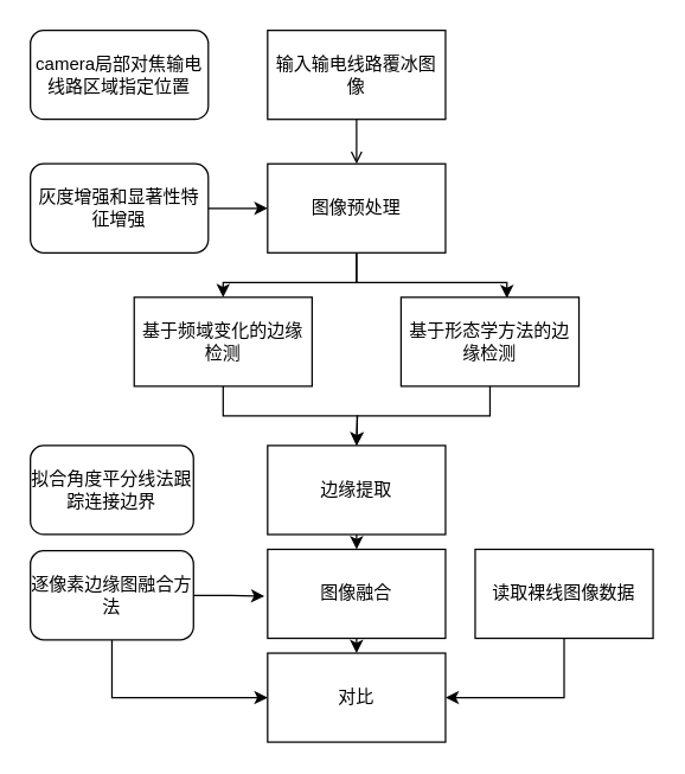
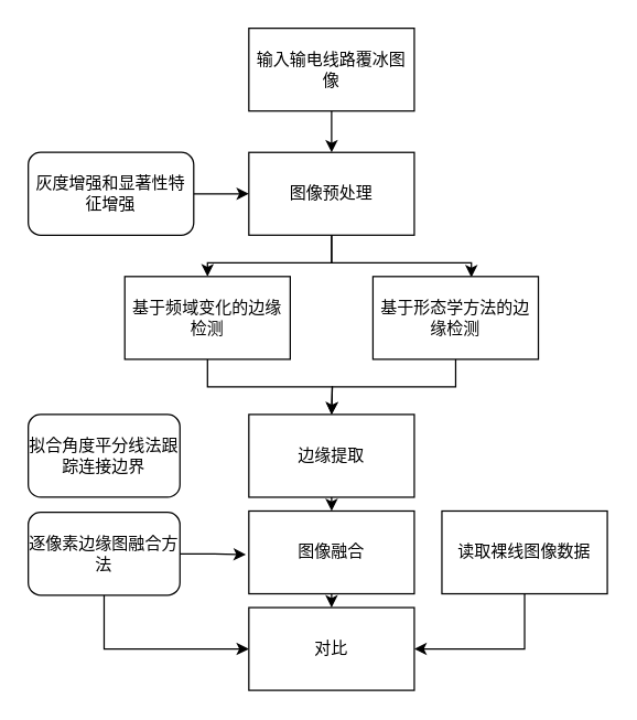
  <mxCell id="0" />
  <mxCell id="1" parent="0" />
- <mxCell id="2" style="edgeStyle=orthogonalEdgeStyle;rounded=0;orthogonalLoop=1;jettySize=auto;html=1;exitX=0.5;exitY=1;exitDx=0;exitDy=0;entryX=0.5;entryY=0;entryDx=0;entryDy=0;endArrow=open;" edge="1" parent="1" source="3" target="7"><mxGeometry relative="1" as="geometry" /></mxCell>
+ <mxCell id="2" style="edgeStyle=orthogonalEdgeStyle;rounded=0;orthogonalLoop=1;jettySize=auto;html=1;exitX=0.5;exitY=1;exitDx=0;exitDy=0;entryX=0.5;entryY=0;entryDx=0;entryDy=0;" edge="1" parent="1" source="3" target="7"><mxGeometry relative="1" as="geometry" /></mxCell>
  <mxCell id="3" value="输入输电线路覆冰图像" style="rounded=0;whiteSpace=wrap;html=1;" vertex="1" parent="1"><mxGeometry x="180" y="20" width="120" height="60" as="geometry" /></mxCell>
- <mxCell id="4" value="&lt;span&gt;camera局部对焦输电线路区域指定位置&lt;/span&gt;" style="rounded=1;whiteSpace=wrap;html=1;" vertex="1" parent="1"><mxGeometry x="20" y="20" width="120" height="60" as="geometry" /></mxCell>
  <mxCell id="5" style="edgeStyle=orthogonalEdgeStyle;rounded=0;orthogonalLoop=1;jettySize=auto;html=1;exitX=0.5;exitY=1;exitDx=0;exitDy=0;" edge="1" parent="1" source="7" target="11"><mxGeometry relative="1" as="geometry"><Array as="points"><mxPoint x="240" y="190" /><mxPoint x="150" y="190" /></Array></mxGeometry></mxCell>
  <mxCell id="6" style="edgeStyle=orthogonalEdgeStyle;rounded=0;orthogonalLoop=1;jettySize=auto;html=1;exitX=0.5;exitY=1;exitDx=0;exitDy=0;entryX=0.595;entryY=0.01;entryDx=0;entryDy=0;entryPerimeter=0;" edge="1" parent="1" source="7" target="13"><mxGeometry relative="1" as="geometry"><Array as="points"><mxPoint x="240" y="190" /><mxPoint x="341" y="190" /></Array></mxGeometry></mxCell>
  <mxCell id="7" value="图像预处理" style="rounded=0;whiteSpace=wrap;html=1;" vertex="1" parent="1"><mxGeometry x="180" y="110" width="120" height="60" as="geometry" /></mxCell>
  <mxCell id="8" style="edgeStyle=orthogonalEdgeStyle;rounded=0;orthogonalLoop=1;jettySize=auto;html=1;exitX=1;exitY=0.5;exitDx=0;exitDy=0;entryX=0;entryY=0.5;entryDx=0;entryDy=0;" edge="1" parent="1" source="9" target="7"><mxGeometry relative="1" as="geometry" /></mxCell>
  <mxCell id="9" value="灰度增强和显著性特征增强" style="rounded=1;whiteSpace=wrap;html=1;" vertex="1" parent="1"><mxGeometry x="20" y="110" width="120" height="60" as="geometry" /></mxCell>
  <mxCell id="10" style="edgeStyle=orthogonalEdgeStyle;rounded=0;orthogonalLoop=1;jettySize=auto;html=1;exitX=0.5;exitY=1;exitDx=0;exitDy=0;entryX=0.5;entryY=0;entryDx=0;entryDy=0;" edge="1" parent="1" source="11"><mxGeometry relative="1" as="geometry"><mxPoint x="240" y="300" as="targetPoint" /></mxGeometry></mxCell>
  <mxCell id="11" value="基于频域变化的边缘检测" style="rounded=0;whiteSpace=wrap;html=1;" vertex="1" parent="1"><mxGeometry x="90" y="200" width="120" height="60" as="geometry" /></mxCell>
  <mxCell id="12" style="edgeStyle=orthogonalEdgeStyle;rounded=0;orthogonalLoop=1;jettySize=auto;html=1;exitX=0.5;exitY=1;exitDx=0;exitDy=0;" edge="1" parent="1" source="13"><mxGeometry relative="1" as="geometry"><mxPoint x="240" y="300" as="targetPoint" /></mxGeometry></mxCell>
  <mxCell id="13" value="基于形态学方法的边缘检测" style="rounded=0;whiteSpace=wrap;html=1;" vertex="1" parent="1"><mxGeometry x="270" y="200" width="120" height="60" as="geometry" /></mxCell>
  <mxCell id="14" value="拟合角度平分线法跟踪连接边界" style="rounded=1;whiteSpace=wrap;html=1;" vertex="1" parent="1"><mxGeometry x="20" y="300" width="110" height="60" as="geometry" /></mxCell>
  <mxCell id="15" style="edgeStyle=orthogonalEdgeStyle;rounded=0;orthogonalLoop=1;jettySize=auto;html=1;exitX=0.5;exitY=1;exitDx=0;exitDy=0;entryX=0.5;entryY=0;entryDx=0;entryDy=0;" edge="1" parent="1" source="16" target="18"><mxGeometry relative="1" as="geometry" /></mxCell>
  <mxCell id="16" value="边缘提取" style="rounded=0;whiteSpace=wrap;html=1;" vertex="1" parent="1"><mxGeometry x="180" y="300" width="120" height="60" as="geometry" /></mxCell>
  <mxCell id="17" style="edgeStyle=orthogonalEdgeStyle;rounded=0;orthogonalLoop=1;jettySize=auto;html=1;exitX=0.5;exitY=1;exitDx=0;exitDy=0;entryX=0.5;entryY=0;entryDx=0;entryDy=0;" edge="1" parent="1" source="18" target="24"><mxGeometry relative="1" as="geometry" /></mxCell>
  <mxCell id="18" value="图像融合" style="rounded=0;whiteSpace=wrap;html=1;" vertex="1" parent="1"><mxGeometry x="180" y="370" width="120" height="60" as="geometry" /></mxCell>
  <mxCell id="19" style="edgeStyle=orthogonalEdgeStyle;rounded=0;orthogonalLoop=1;jettySize=auto;html=1;exitX=1;exitY=0.5;exitDx=0;exitDy=0;entryX=-0.018;entryY=0.527;entryDx=0;entryDy=0;entryPerimeter=0;" edge="1" parent="1" source="21" target="18"><mxGeometry relative="1" as="geometry" /></mxCell>
  <mxCell id="20" style="edgeStyle=orthogonalEdgeStyle;rounded=0;orthogonalLoop=1;jettySize=auto;html=1;exitX=0.5;exitY=1;exitDx=0;exitDy=0;entryX=0;entryY=0.5;entryDx=0;entryDy=0;" edge="1" parent="1" source="21" target="24"><mxGeometry relative="1" as="geometry" /></mxCell>
  <mxCell id="21" value="逐像素边缘图融合方法" style="rounded=1;whiteSpace=wrap;html=1;" vertex="1" parent="1"><mxGeometry x="20" y="371" width="110" height="60" as="geometry" /></mxCell>
  <mxCell id="22" style="edgeStyle=orthogonalEdgeStyle;rounded=0;orthogonalLoop=1;jettySize=auto;html=1;exitX=0.5;exitY=1;exitDx=0;exitDy=0;entryX=1;entryY=0.5;entryDx=0;entryDy=0;" edge="1" parent="1" source="23" target="24"><mxGeometry relative="1" as="geometry" /></mxCell>
  <mxCell id="23" value="读取裸线图像数据" style="rounded=0;whiteSpace=wrap;html=1;" vertex="1" parent="1"><mxGeometry x="320" y="370" width="120" height="60" as="geometry" /></mxCell>
  <mxCell id="24" value="对比" style="rounded=0;whiteSpace=wrap;html=1;" vertex="1" parent="1"><mxGeometry x="180" y="440" width="120" height="60" as="geometry" /></mxCell>
